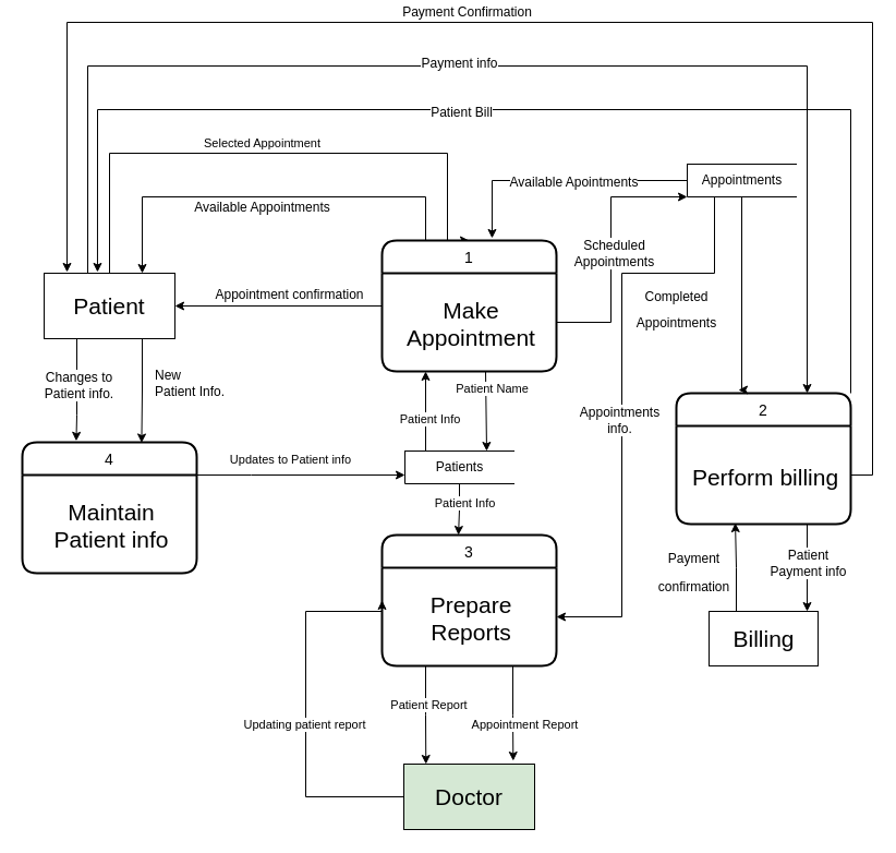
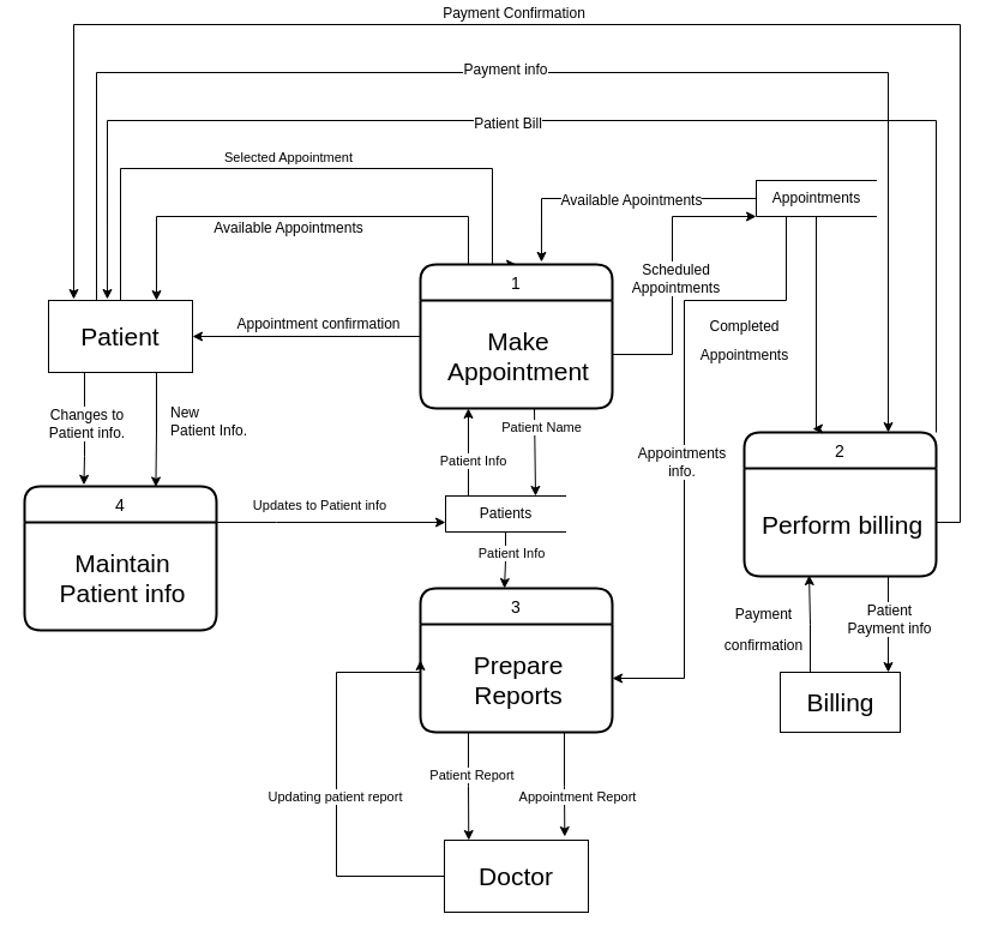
  <mxCell id="0" />
  <mxCell id="1" parent="0" />
  <mxCell id="2" style="edgeStyle=orthogonalEdgeStyle;rounded=0;orthogonalLoop=1;jettySize=auto;html=1;exitX=0.5;exitY=0;exitDx=0;exitDy=0;entryX=0.5;entryY=0;entryDx=0;entryDy=0;" edge="1" parent="1" source="10" target="18"><mxGeometry relative="1" as="geometry"><Array as="points"><mxPoint x="100" y="140" /><mxPoint x="410" y="140" /><mxPoint x="410" y="220" /></Array></mxGeometry></mxCell>
  <mxCell id="3" value="Selected Appointment" style="edgeLabel;html=1;align=center;verticalAlign=middle;resizable=0;points=[];" vertex="1" connectable="0" parent="2"><mxGeometry x="-0.046" relative="1" as="geometry"><mxPoint x="1" y="-10" as="offset" /></mxGeometry></mxCell>
  <mxCell id="4" style="edgeStyle=orthogonalEdgeStyle;rounded=0;orthogonalLoop=1;jettySize=auto;html=1;exitX=0.25;exitY=0;exitDx=0;exitDy=0;entryX=0.75;entryY=0;entryDx=0;entryDy=0;fontSize=12;" edge="1" parent="1" source="10" target="39"><mxGeometry relative="1" as="geometry"><Array as="points"><mxPoint x="80" y="250" /><mxPoint x="80" y="60" /><mxPoint x="740" y="60" /></Array></mxGeometry></mxCell>
  <mxCell id="5" value="Payment info" style="edgeLabel;html=1;align=center;verticalAlign=middle;resizable=0;points=[];fontSize=12;" vertex="1" connectable="0" parent="4"><mxGeometry x="-0.097" y="3" relative="1" as="geometry"><mxPoint x="16" as="offset" /></mxGeometry></mxCell>
  <mxCell id="6" style="edgeStyle=orthogonalEdgeStyle;rounded=0;orthogonalLoop=1;jettySize=auto;html=1;exitX=0.25;exitY=1;exitDx=0;exitDy=0;fontSize=12;entryX=0.309;entryY=-0.01;entryDx=0;entryDy=0;entryPerimeter=0;" edge="1" parent="1" source="10" target="14"><mxGeometry relative="1" as="geometry"><mxPoint x="70" y="400" as="targetPoint" /><Array as="points"><mxPoint x="70" y="380" /></Array></mxGeometry></mxCell>
  <mxCell id="7" value="Changes to &lt;br&gt;Patient info." style="edgeLabel;html=1;align=center;verticalAlign=middle;resizable=0;points=[];fontSize=12;" vertex="1" connectable="0" parent="6"><mxGeometry x="-0.061" y="1" relative="1" as="geometry"><mxPoint y="-2" as="offset" /></mxGeometry></mxCell>
  <mxCell id="8" style="edgeStyle=orthogonalEdgeStyle;rounded=0;orthogonalLoop=1;jettySize=auto;html=1;exitX=0.75;exitY=1;exitDx=0;exitDy=0;entryX=0.684;entryY=0.004;entryDx=0;entryDy=0;entryPerimeter=0;fontSize=12;" edge="1" parent="1" source="10" target="14"><mxGeometry relative="1" as="geometry" /></mxCell>
  <mxCell id="9" value="New &lt;br&gt;Patient Info." style="edgeLabel;html=1;align=left;verticalAlign=middle;resizable=0;points=[];fontSize=12;" vertex="1" connectable="0" parent="8"><mxGeometry x="-0.157" relative="1" as="geometry"><mxPoint x="10" as="offset" /></mxGeometry></mxCell>
  <mxCell id="10" value="&lt;font style=&quot;font-size: 21px;&quot;&gt;Patient&lt;/font&gt;" style="rounded=0;whiteSpace=wrap;html=1;" vertex="1" parent="1"><mxGeometry x="40" y="250" width="120" height="60" as="geometry" /></mxCell>
  <mxCell id="11" style="edgeStyle=orthogonalEdgeStyle;rounded=0;orthogonalLoop=1;jettySize=auto;html=1;entryX=0;entryY=0.5;entryDx=0;entryDy=0;exitX=0;exitY=0.5;exitDx=0;exitDy=0;" edge="1" parent="1" source="13" target="21"><mxGeometry relative="1" as="geometry"><Array as="points"><mxPoint x="280" y="730" /><mxPoint x="280" y="560" /><mxPoint x="350" y="560" /></Array></mxGeometry></mxCell>
  <mxCell id="12" value="Updating patient report" style="edgeLabel;html=1;align=center;verticalAlign=middle;resizable=0;points=[];" vertex="1" connectable="0" parent="11"><mxGeometry x="-0.079" y="2" relative="1" as="geometry"><mxPoint as="offset" /></mxGeometry></mxCell>
- <mxCell id="13" value="&lt;font style=&quot;font-size: 21px;&quot;&gt;Doctor&lt;/font&gt;" style="whiteSpace=wrap;html=1;rounded=0;fillColor=#d5e8d4;" vertex="1" parent="1"><mxGeometry x="370" y="700" width="120" height="60" as="geometry" /></mxCell>
+ <mxCell id="13" value="&lt;font style=&quot;font-size: 21px;&quot;&gt;Doctor&lt;/font&gt;" style="whiteSpace=wrap;html=1;rounded=0;" vertex="1" parent="1"><mxGeometry x="370" y="700" width="120" height="60" as="geometry" /></mxCell>
  <mxCell id="14" value="4" style="swimlane;childLayout=stackLayout;horizontal=1;startSize=30;horizontalStack=0;rounded=1;fontSize=14;fontStyle=0;strokeWidth=2;resizeParent=0;resizeLast=1;shadow=0;dashed=0;align=center;" vertex="1" parent="1"><mxGeometry x="20" y="405" width="160" height="120" as="geometry" /></mxCell>
  <mxCell id="15" value="Maintain &#10;Patient info" style="align=center;strokeColor=none;fillColor=none;spacingLeft=4;fontSize=21;verticalAlign=middle;resizable=0;rotatable=0;part=1;" vertex="1" parent="14"><mxGeometry y="30" width="160" height="90" as="geometry" /></mxCell>
  <mxCell id="16" style="edgeStyle=orthogonalEdgeStyle;rounded=0;orthogonalLoop=1;jettySize=auto;html=1;entryX=1;entryY=0.5;entryDx=0;entryDy=0;" edge="1" parent="1" source="18" target="10"><mxGeometry relative="1" as="geometry" /></mxCell>
  <mxCell id="17" style="edgeStyle=orthogonalEdgeStyle;rounded=0;orthogonalLoop=1;jettySize=auto;html=1;exitX=0.25;exitY=0;exitDx=0;exitDy=0;entryX=0.75;entryY=0;entryDx=0;entryDy=0;" edge="1" parent="1" source="18" target="10"><mxGeometry relative="1" as="geometry"><Array as="points"><mxPoint x="390" y="180" /><mxPoint x="130" y="180" /></Array></mxGeometry></mxCell>
  <mxCell id="18" value="1" style="swimlane;childLayout=stackLayout;horizontal=1;startSize=30;horizontalStack=0;rounded=1;fontSize=14;fontStyle=0;strokeWidth=2;resizeParent=0;resizeLast=1;shadow=0;dashed=0;align=center;" vertex="1" parent="1"><mxGeometry x="350" y="220" width="160" height="120" as="geometry" /></mxCell>
  <mxCell id="19" value="Make &#10;Appointment" style="align=center;strokeColor=none;fillColor=none;spacingLeft=4;fontSize=21;verticalAlign=middle;resizable=0;rotatable=0;part=1;" vertex="1" parent="18"><mxGeometry y="30" width="160" height="90" as="geometry" /></mxCell>
  <mxCell id="20" value="Appointment confirmation" style="text;html=1;align=center;verticalAlign=middle;resizable=0;points=[];autosize=1;strokeColor=none;fillColor=none;" vertex="1" parent="1"><mxGeometry x="190" y="260" width="150" height="20" as="geometry" /></mxCell>
  <mxCell id="21" value="3" style="swimlane;childLayout=stackLayout;horizontal=1;startSize=30;horizontalStack=0;rounded=1;fontSize=14;fontStyle=0;strokeWidth=2;resizeParent=0;resizeLast=1;shadow=0;dashed=0;align=center;" vertex="1" parent="1"><mxGeometry x="350" y="490" width="160" height="120" as="geometry" /></mxCell>
  <mxCell id="22" value="Prepare &#10;Reports" style="align=center;strokeColor=none;fillColor=none;spacingLeft=4;fontSize=21;verticalAlign=middle;resizable=0;rotatable=0;part=1;" vertex="1" parent="21"><mxGeometry y="30" width="160" height="90" as="geometry" /></mxCell>
  <mxCell id="23" style="edgeStyle=orthogonalEdgeStyle;rounded=0;orthogonalLoop=1;jettySize=auto;html=1;exitX=0.25;exitY=1;exitDx=0;exitDy=0;entryX=0.169;entryY=0;entryDx=0;entryDy=0;entryPerimeter=0;" edge="1" parent="1" source="22" target="13"><mxGeometry relative="1" as="geometry" /></mxCell>
  <mxCell id="24" value="Patient Report" style="edgeLabel;html=1;align=center;verticalAlign=middle;resizable=0;points=[];" vertex="1" connectable="0" parent="23"><mxGeometry x="-0.221" y="2" relative="1" as="geometry"><mxPoint as="offset" /></mxGeometry></mxCell>
  <mxCell id="25" style="edgeStyle=orthogonalEdgeStyle;rounded=0;orthogonalLoop=1;jettySize=auto;html=1;exitX=0.75;exitY=1;exitDx=0;exitDy=0;entryX=0.836;entryY=-0.05;entryDx=0;entryDy=0;entryPerimeter=0;" edge="1" parent="1" source="22" target="13"><mxGeometry relative="1" as="geometry" /></mxCell>
  <mxCell id="26" value="Appointment Report" style="edgeLabel;html=1;align=center;verticalAlign=middle;resizable=0;points=[];" vertex="1" connectable="0" parent="25"><mxGeometry x="-0.114" relative="1" as="geometry"><mxPoint x="10" y="14" as="offset" /></mxGeometry></mxCell>
  <mxCell id="27" value="Available Appointments" style="text;html=1;align=center;verticalAlign=middle;resizable=0;points=[];autosize=1;strokeColor=none;fillColor=none;" vertex="1" parent="1"><mxGeometry x="170" y="180" width="140" height="20" as="geometry" /></mxCell>
  <mxCell id="28" style="edgeStyle=orthogonalEdgeStyle;rounded=0;orthogonalLoop=1;jettySize=auto;html=1;exitX=0.25;exitY=0;exitDx=0;exitDy=0;entryX=0.25;entryY=1;entryDx=0;entryDy=0;" edge="1" parent="1" source="32" target="19"><mxGeometry relative="1" as="geometry"><Array as="points"><mxPoint x="390" y="420" /></Array></mxGeometry></mxCell>
  <mxCell id="29" value="Patient Info" style="edgeLabel;html=1;align=center;verticalAlign=middle;resizable=0;points=[];" vertex="1" connectable="0" parent="28"><mxGeometry x="0.365" y="-3" relative="1" as="geometry"><mxPoint y="13" as="offset" /></mxGeometry></mxCell>
  <mxCell id="30" style="edgeStyle=orthogonalEdgeStyle;rounded=0;orthogonalLoop=1;jettySize=auto;html=1;exitX=0.5;exitY=1;exitDx=0;exitDy=0;entryX=0.438;entryY=0;entryDx=0;entryDy=0;entryPerimeter=0;" edge="1" parent="1" source="32" target="21"><mxGeometry relative="1" as="geometry" /></mxCell>
  <mxCell id="31" value="Patient Info" style="edgeLabel;html=1;align=center;verticalAlign=middle;resizable=0;points=[];" vertex="1" connectable="0" parent="30"><mxGeometry x="-0.402" y="2" relative="1" as="geometry"><mxPoint x="2" y="3" as="offset" /></mxGeometry></mxCell>
  <mxCell id="32" value="Patients" style="html=1;dashed=0;whitespace=wrap;shape=partialRectangle;right=0;" vertex="1" parent="1"><mxGeometry x="371" y="413" width="100" height="30" as="geometry" /></mxCell>
  <mxCell id="33" style="edgeStyle=orthogonalEdgeStyle;rounded=0;orthogonalLoop=1;jettySize=auto;html=1;exitX=1;exitY=0;exitDx=0;exitDy=0;" edge="1" parent="1" source="15" target="32"><mxGeometry relative="1" as="geometry"><Array as="points"><mxPoint x="230" y="435" /><mxPoint x="230" y="435" /></Array></mxGeometry></mxCell>
  <mxCell id="34" value="Updates to Patient info" style="edgeLabel;html=1;align=center;verticalAlign=middle;resizable=0;points=[];" vertex="1" connectable="0" parent="33"><mxGeometry x="-0.326" y="4" relative="1" as="geometry"><mxPoint x="21" y="-11" as="offset" /></mxGeometry></mxCell>
  <mxCell id="35" style="edgeStyle=orthogonalEdgeStyle;rounded=0;orthogonalLoop=1;jettySize=auto;html=1;exitX=0.5;exitY=1;exitDx=0;exitDy=0;entryX=0.75;entryY=0;entryDx=0;entryDy=0;" edge="1" parent="1" source="19" target="32"><mxGeometry relative="1" as="geometry"><Array as="points"><mxPoint x="445" y="340" /></Array></mxGeometry></mxCell>
  <mxCell id="36" value="Patient Name" style="edgeLabel;html=1;align=center;verticalAlign=middle;resizable=0;points=[];" vertex="1" connectable="0" parent="35"><mxGeometry x="0.074" y="4" relative="1" as="geometry"><mxPoint x="1" y="-16" as="offset" /></mxGeometry></mxCell>
  <mxCell id="37" style="edgeStyle=orthogonalEdgeStyle;rounded=0;orthogonalLoop=1;jettySize=auto;html=1;exitX=1;exitY=0;exitDx=0;exitDy=0;entryX=0.408;entryY=-0.017;entryDx=0;entryDy=0;entryPerimeter=0;fontSize=12;" edge="1" parent="1" source="39" target="10"><mxGeometry relative="1" as="geometry"><Array as="points"><mxPoint x="780" y="100" /><mxPoint x="89" y="100" /></Array></mxGeometry></mxCell>
  <mxCell id="38" value="Patient Bill" style="edgeLabel;html=1;align=center;verticalAlign=middle;resizable=0;points=[];fontSize=12;" vertex="1" connectable="0" parent="37"><mxGeometry x="0.18" y="2" relative="1" as="geometry"><mxPoint x="32" as="offset" /></mxGeometry></mxCell>
  <mxCell id="39" value="2" style="swimlane;childLayout=stackLayout;horizontal=1;startSize=30;horizontalStack=0;rounded=1;fontSize=14;fontStyle=0;strokeWidth=2;resizeParent=0;resizeLast=1;shadow=0;dashed=0;align=center;" vertex="1" parent="1"><mxGeometry x="620" y="360" width="160" height="120" as="geometry" /></mxCell>
  <mxCell id="40" value="Perform billing" style="align=center;strokeColor=none;fillColor=none;spacingLeft=4;fontSize=21;verticalAlign=middle;resizable=0;rotatable=0;part=1;" vertex="1" parent="39"><mxGeometry y="30" width="160" height="90" as="geometry" /></mxCell>
  <mxCell id="41" style="edgeStyle=orthogonalEdgeStyle;rounded=0;orthogonalLoop=1;jettySize=auto;html=1;fontSize=21;entryX=0.356;entryY=-0.025;entryDx=0;entryDy=0;entryPerimeter=0;" edge="1" parent="1" source="46" target="39"><mxGeometry relative="1" as="geometry"><mxPoint x="680" y="350" as="targetPoint" /><Array as="points"><mxPoint x="680" y="357" /></Array></mxGeometry></mxCell>
  <mxCell id="42" style="edgeStyle=orthogonalEdgeStyle;rounded=0;orthogonalLoop=1;jettySize=auto;html=1;entryX=0.631;entryY=-0.017;entryDx=0;entryDy=0;entryPerimeter=0;fontSize=12;" edge="1" parent="1" source="46" target="18"><mxGeometry relative="1" as="geometry" /></mxCell>
  <mxCell id="43" value="Available Apointments" style="edgeLabel;html=1;align=center;verticalAlign=middle;resizable=0;points=[];fontSize=12;" vertex="1" connectable="0" parent="42"><mxGeometry x="-0.095" y="1" relative="1" as="geometry"><mxPoint as="offset" /></mxGeometry></mxCell>
  <mxCell id="44" style="edgeStyle=orthogonalEdgeStyle;rounded=0;orthogonalLoop=1;jettySize=auto;html=1;exitX=0.25;exitY=1;exitDx=0;exitDy=0;entryX=1;entryY=0.5;entryDx=0;entryDy=0;fontSize=12;" edge="1" parent="1" source="46" target="22"><mxGeometry relative="1" as="geometry"><Array as="points"><mxPoint x="655" y="250" /><mxPoint x="570" y="250" /><mxPoint x="570" y="565" /></Array></mxGeometry></mxCell>
  <mxCell id="45" value="Appointments&lt;br&gt;info." style="edgeLabel;html=1;align=center;verticalAlign=middle;resizable=0;points=[];fontSize=12;" vertex="1" connectable="0" parent="44"><mxGeometry x="0.091" y="-3" relative="1" as="geometry"><mxPoint as="offset" /></mxGeometry></mxCell>
  <mxCell id="46" value="Appointments" style="html=1;dashed=0;whitespace=wrap;shape=partialRectangle;right=0;" vertex="1" parent="1"><mxGeometry x="630" y="150" width="100" height="30" as="geometry" /></mxCell>
  <mxCell id="47" value="&lt;p style=&quot;line-height: 0.3;&quot;&gt;&lt;/p&gt;&lt;blockquote style=&quot;margin: 0 0 0 40px; border: none; padding: 0px;&quot;&gt;&lt;/blockquote&gt;&lt;span style=&quot;font-size: 12px; background-color: initial;&quot;&gt;Completed&lt;/span&gt;&lt;br&gt;&lt;font style=&quot;font-size: 12px; line-height: 0.5;&quot;&gt;Appointments&lt;/font&gt;&lt;p&gt;&lt;/p&gt;" style="text;html=1;align=center;verticalAlign=middle;resizable=0;points=[];autosize=1;strokeColor=none;fillColor=none;fontSize=20;" vertex="1" parent="1"><mxGeometry x="575" y="230" width="90" height="100" as="geometry" /></mxCell>
  <mxCell id="48" style="edgeStyle=orthogonalEdgeStyle;rounded=0;orthogonalLoop=1;jettySize=auto;html=1;exitX=0.25;exitY=0;exitDx=0;exitDy=0;entryX=0.338;entryY=0.989;entryDx=0;entryDy=0;entryPerimeter=0;fontSize=21;" edge="1" parent="1" source="50" target="40"><mxGeometry relative="1" as="geometry" /></mxCell>
  <mxCell id="49" value="&lt;font style=&quot;font-size: 12px;&quot;&gt;Payment &lt;br&gt;confirmation&lt;/font&gt;" style="edgeLabel;html=1;align=center;verticalAlign=middle;resizable=0;points=[];fontSize=21;" vertex="1" connectable="0" parent="48"><mxGeometry x="-0.096" relative="1" as="geometry"><mxPoint x="-40" y="-3" as="offset" /></mxGeometry></mxCell>
  <mxCell id="50" value="&lt;font style=&quot;font-size: 21px;&quot;&gt;Billing&lt;/font&gt;" style="html=1;dashed=0;whitespace=wrap;fontSize=12;" vertex="1" parent="1"><mxGeometry x="650" y="560" width="100" height="50" as="geometry" /></mxCell>
  <mxCell id="51" style="edgeStyle=orthogonalEdgeStyle;rounded=0;orthogonalLoop=1;jettySize=auto;html=1;exitX=0.75;exitY=1;exitDx=0;exitDy=0;entryX=0.9;entryY=0;entryDx=0;entryDy=0;entryPerimeter=0;fontSize=12;" edge="1" parent="1" source="40" target="50"><mxGeometry relative="1" as="geometry" /></mxCell>
  <mxCell id="52" value="Patient&lt;br&gt;Payment info" style="edgeLabel;html=1;align=center;verticalAlign=middle;resizable=0;points=[];fontSize=12;" vertex="1" connectable="0" parent="51"><mxGeometry x="-0.125" relative="1" as="geometry"><mxPoint as="offset" /></mxGeometry></mxCell>
  <mxCell id="53" style="edgeStyle=orthogonalEdgeStyle;rounded=0;orthogonalLoop=1;jettySize=auto;html=1;entryX=0.175;entryY=-0.017;entryDx=0;entryDy=0;entryPerimeter=0;fontSize=12;" edge="1" parent="1" source="40" target="10"><mxGeometry relative="1" as="geometry"><Array as="points"><mxPoint x="800" y="435" /><mxPoint x="800" y="20" /><mxPoint x="61" y="20" /></Array></mxGeometry></mxCell>
  <mxCell id="54" value="Payment Confirmation" style="edgeLabel;html=1;align=center;verticalAlign=middle;resizable=0;points=[];fontSize=12;" vertex="1" connectable="0" parent="53"><mxGeometry x="0.142" y="3" relative="1" as="geometry"><mxPoint x="-7" y="-13" as="offset" /></mxGeometry></mxCell>
  <mxCell id="55" style="edgeStyle=orthogonalEdgeStyle;rounded=0;orthogonalLoop=1;jettySize=auto;html=1;entryX=0;entryY=1;entryDx=0;entryDy=0;fontSize=12;" edge="1" parent="1" source="19" target="46"><mxGeometry relative="1" as="geometry"><Array as="points"><mxPoint x="560" y="295" /><mxPoint x="560" y="180" /></Array></mxGeometry></mxCell>
  <mxCell id="56" value="Scheduled&lt;br&gt;Appointments" style="edgeLabel;html=1;align=center;verticalAlign=middle;resizable=0;points=[];fontSize=12;" vertex="1" connectable="0" parent="55"><mxGeometry x="-0.03" y="-2" relative="1" as="geometry"><mxPoint as="offset" /></mxGeometry></mxCell>
